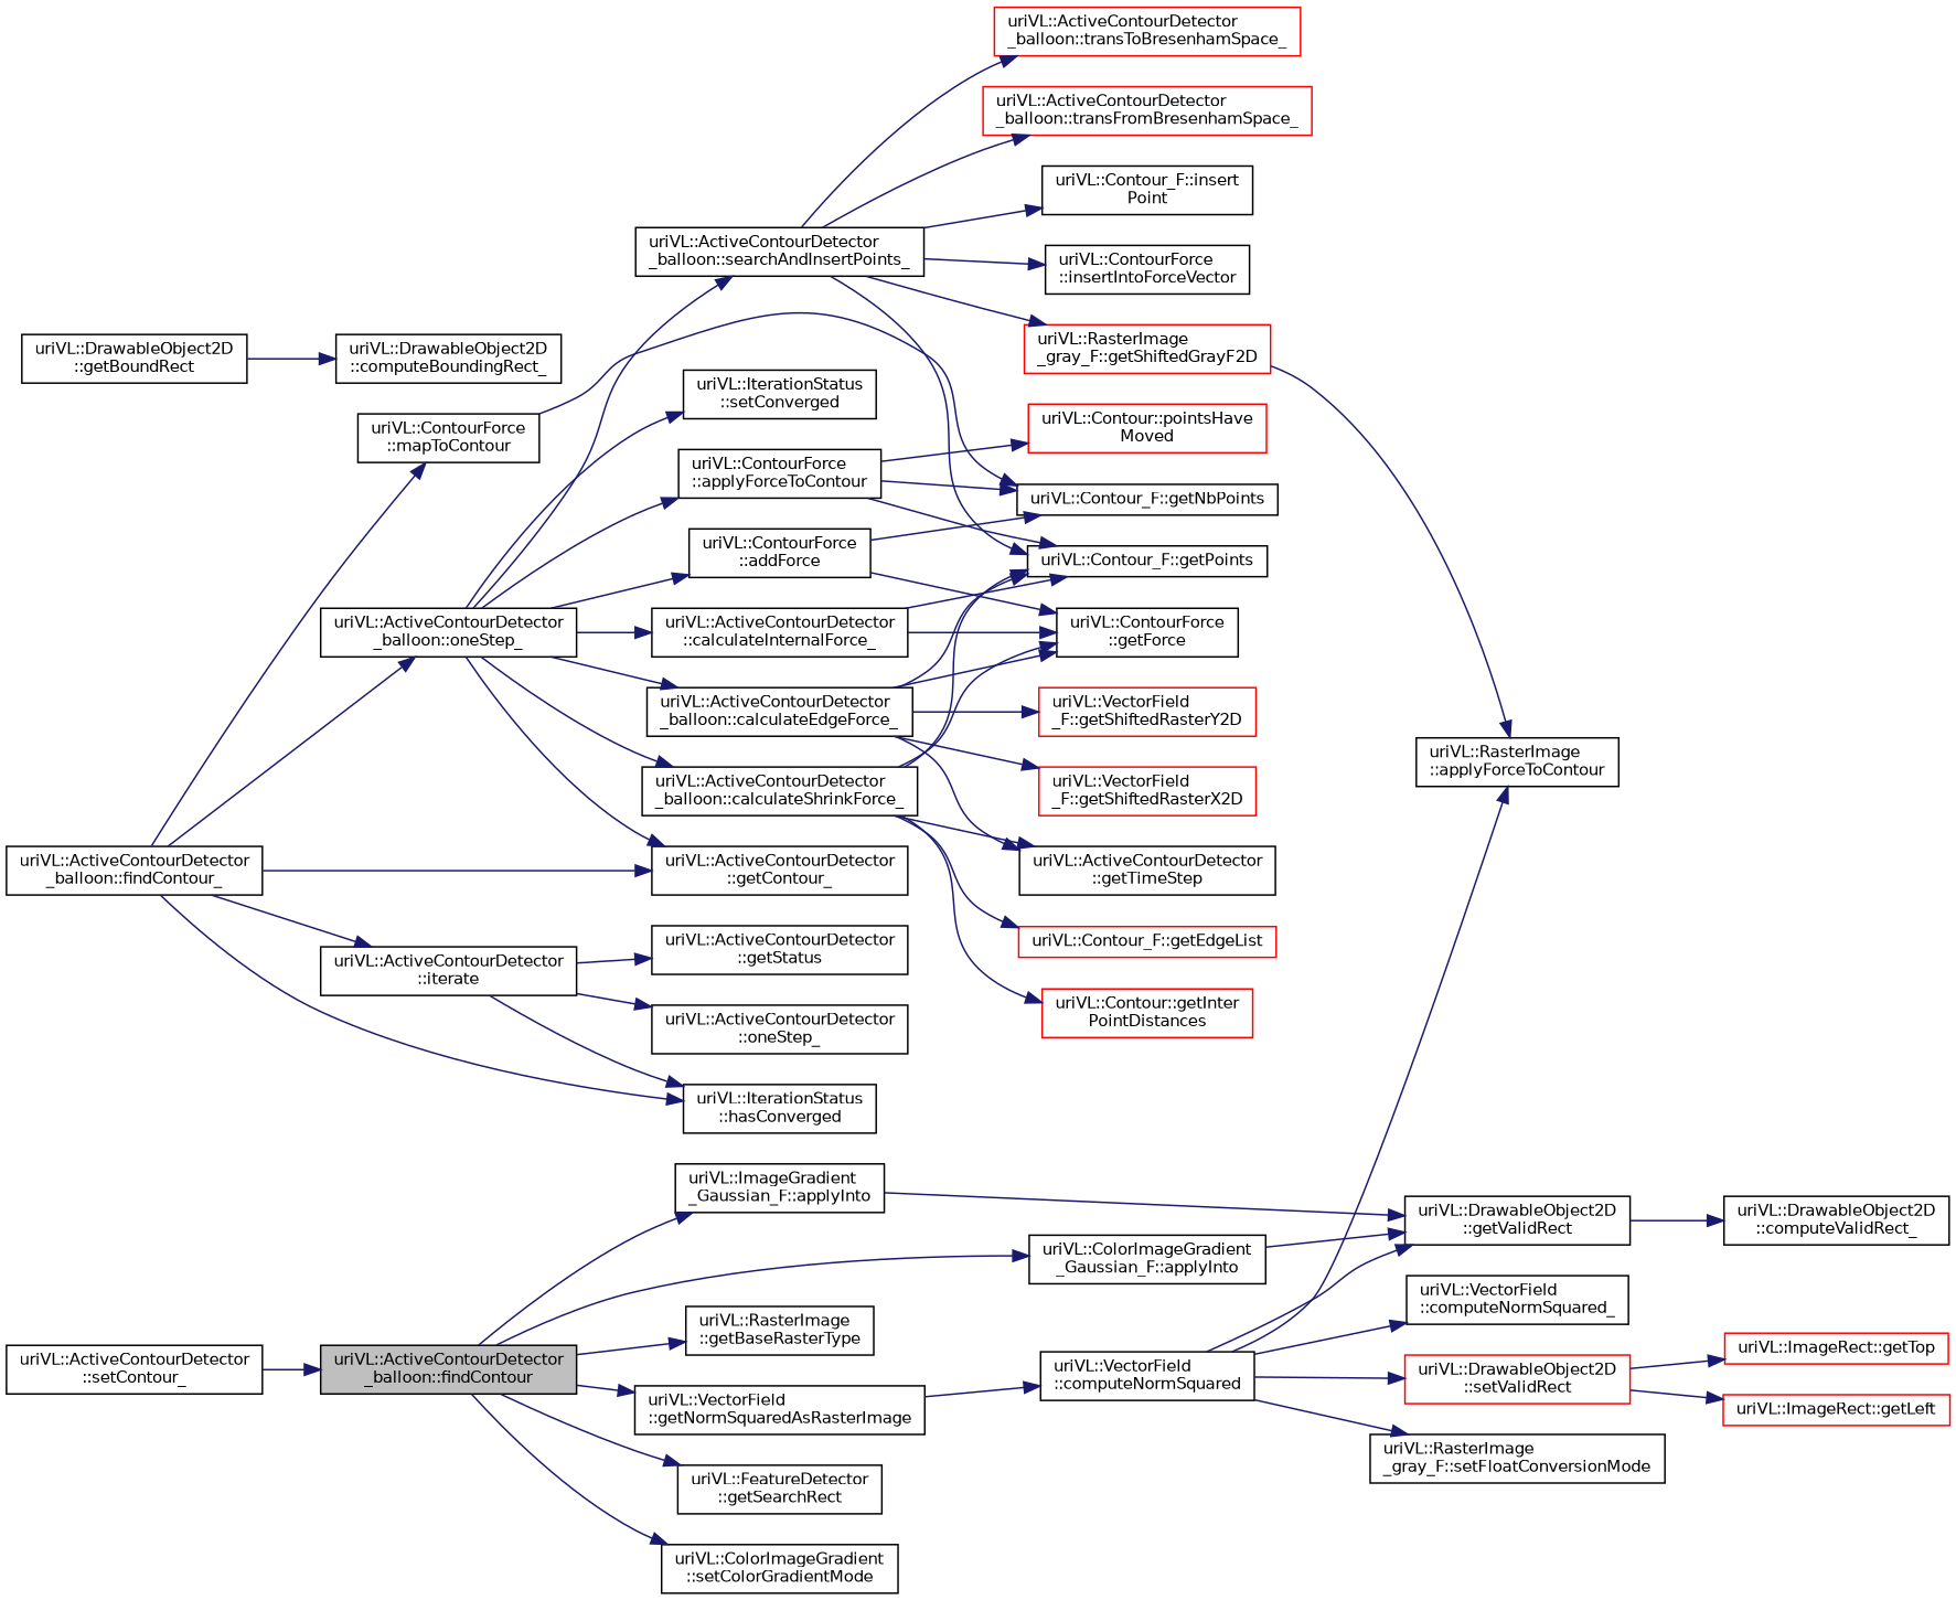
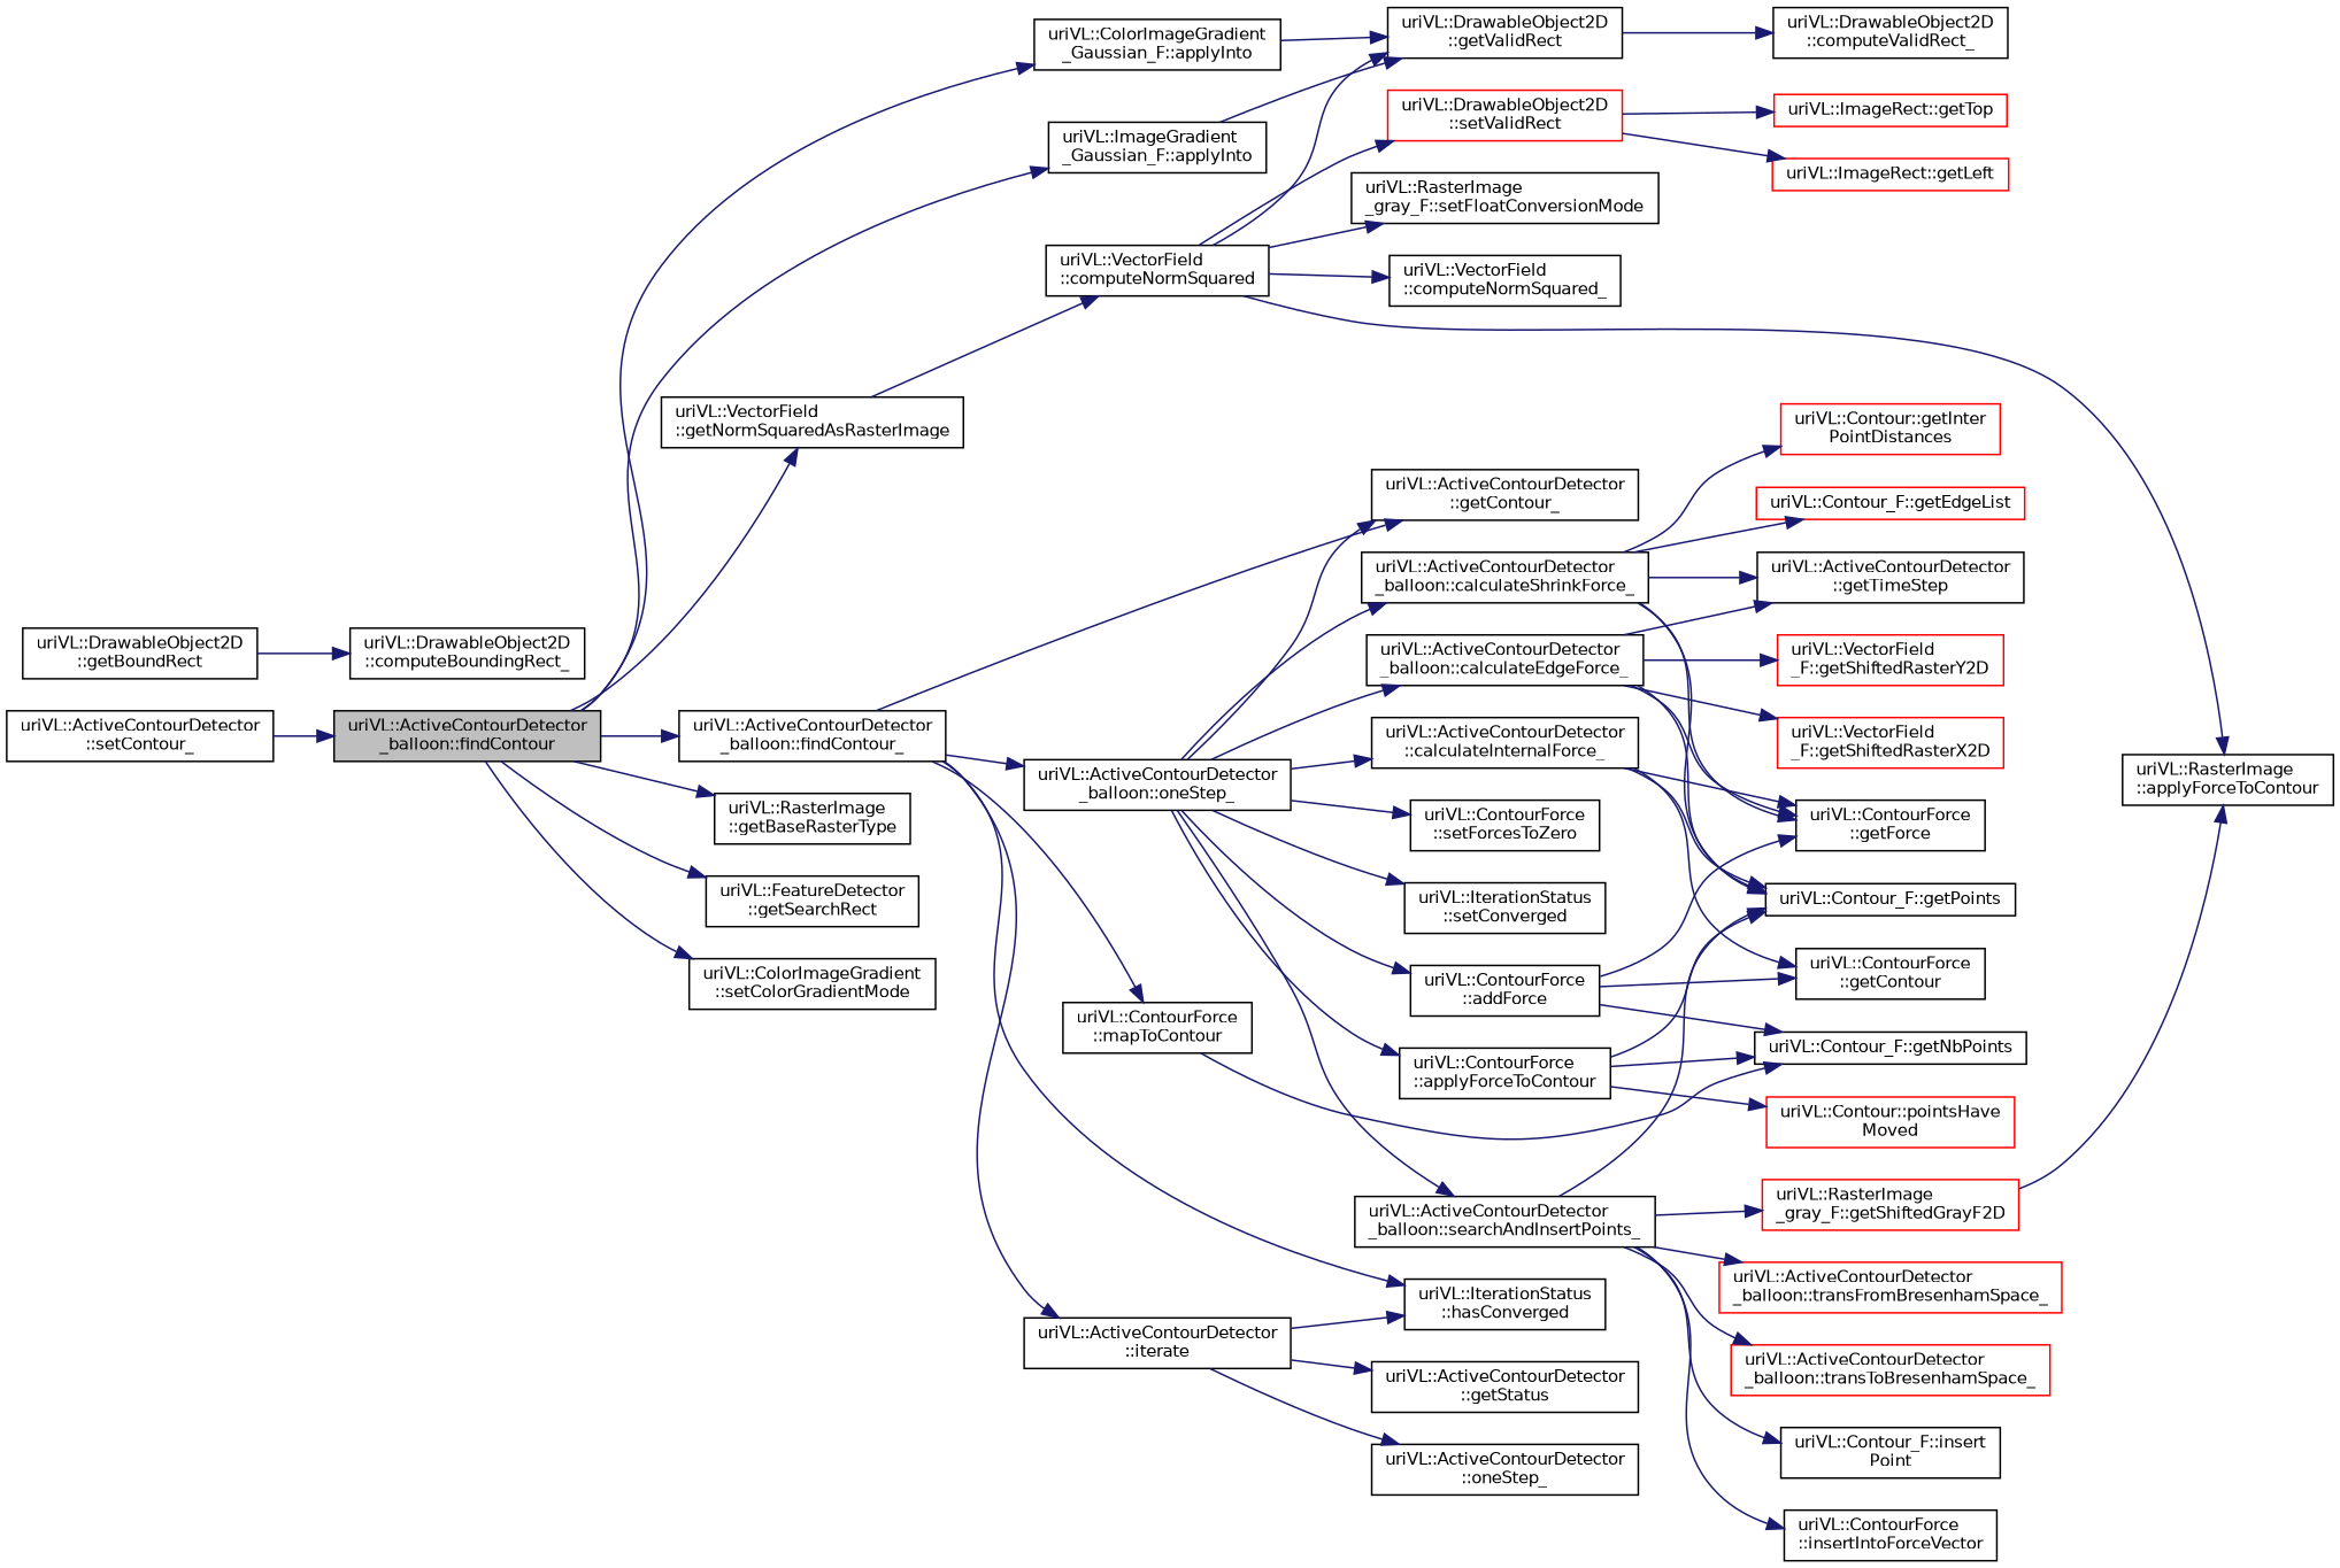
  digraph {
    rankdir=LR
    node [color=black fillcolor=white fontname=Helvetica fontsize=10 shape=record style=filled]
    edge [color=midnightblue fontname=Helvetica fontsize=10 labelfontname=Helvetica labelfontsize=10 style=solid]
    n1 [fillcolor=grey75 fontcolor=black height=0.2 label="uriVL::ActiveContourDetector\l_balloon::findContour" width=0.4]
    n2 [height=0.2 label="uriVL::ColorImageGradient\l_Gaussian_F::applyInto" width=0.4]
    n3 [height=0.2 label="uriVL::ImageGradient\l_Gaussian_F::applyInto" width=0.4]
    n4 [height=0.2 label="uriVL::ActiveContourDetector\l_balloon::findContour_" width=0.4]
    n5 [height=0.2 label="uriVL::RasterImage\l::getBaseRasterType" width=0.4]
    n6 [height=0.2 label="uriVL::VectorField\l::getNormSquaredAsRasterImage" width=0.4]
    n7 [height=0.2 label="uriVL::FeatureDetector\l::getSearchRect" width=0.4]
    n8 [height=0.2 label="uriVL::ColorImageGradient\l::setColorGradientMode" width=0.4]
    n9 [height=0.2 label="uriVL::DrawableObject2D\l::getValidRect" width=0.4]
    n10 [height=0.2 label="uriVL::ActiveContourDetector\l::getContour_" width=0.4]
    n11 [height=0.2 label="uriVL::ContourForce\l::mapToContour" width=0.4]
    n12 [height=0.2 label="uriVL::IterationStatus\l::hasConverged" width=0.4]
    n13 [height=0.2 label="uriVL::ActiveContourDetector\l_balloon::oneStep_" width=0.4]
    n14 [height=0.2 label="uriVL::ActiveContourDetector\l::iterate" width=0.4]
    n15 [height=0.2 label="uriVL::VectorField\l::computeNormSquared" width=0.4]
    n16 [height=0.2 label="uriVL::ActiveContourDetector\l::setContour_" width=0.4]
    n17 [height=0.2 label="uriVL::DrawableObject2D\l::computeValidRect_" width=0.4]
    n18 [height=0.2 label="uriVL::Contour_F::getNbPoints" width=0.4]
    n19 [height=0.2 label="uriVL::ActiveContourDetector\l::calculateInternalForce_" width=0.4]
    n20 [height=0.2 label="uriVL::ActiveContourDetector\l_balloon::calculateEdgeForce_" width=0.4]
    n21 [height=0.2 label="uriVL::ActiveContourDetector\l_balloon::calculateShrinkForce_" width=0.4]
+   n22 [height=0.2 label="uriVL::ContourForce\l::setForcesToZero" width=0.4]
    n23 [height=0.2 label="uriVL::ContourForce\l::addForce" width=0.4]
    n24 [height=0.2 label="uriVL::ContourForce\l::applyForceToContour" width=0.4]
    n25 [height=0.2 label="uriVL::IterationStatus\l::setConverged" width=0.4]
    n26 [height=0.2 label="uriVL::ActiveContourDetector\l_balloon::searchAndInsertPoints_" width=0.4]
    n27 [height=0.2 label="uriVL::ActiveContourDetector\l::getStatus" width=0.4]
    n28 [height=0.2 label="uriVL::ActiveContourDetector\l::oneStep_" width=0.4]
+   n29 [height=0.2 label="uriVL::ContourForce\l::getContour" width=0.4]
    n30 [height=0.2 label="uriVL::ContourForce\l::getForce" width=0.4]
    n31 [height=0.2 label="uriVL::Contour_F::getPoints" width=0.4]
    n32 [color=red height=0.2 label="uriVL::VectorField\l_F::getShiftedRasterX2D" width=0.4]
    n33 [color=red height=0.2 label="uriVL::VectorField\l_F::getShiftedRasterY2D" width=0.4]
    n34 [height=0.2 label="uriVL::ActiveContourDetector\l::getTimeStep" width=0.4]
    n35 [color=red height=0.2 label="uriVL::Contour_F::getEdgeList" width=0.4]
    n36 [color=red height=0.2 label="uriVL::Contour::getInter\lPointDistances" width=0.4]
    n37 [color=red height=0.2 label="uriVL::Contour::pointsHave\lMoved" width=0.4]
    n38 [color=red height=0.2 label="uriVL::RasterImage\l_gray_F::getShiftedGrayF2D" width=0.4]
    n39 [color=red height=0.2 label="uriVL::ActiveContourDetector\l_balloon::transToBresenhamSpace_" width=0.4]
    n40 [color=red height=0.2 label="uriVL::ActiveContourDetector\l_balloon::transFromBresenhamSpace_" width=0.4]
    n41 [height=0.2 label="uriVL::Contour_F::insert\lPoint" width=0.4]
    n42 [height=0.2 label="uriVL::ContourForce\l::insertIntoForceVector" width=0.4]
    n43 [height=0.2 label="uriVL::RasterImage\l::applyForceToContour" width=0.4]
    n44 [height=0.2 label="uriVL::VectorField\l::computeNormSquared_" width=0.4]
    n45 [color=red height=0.2 label="uriVL::DrawableObject2D\l::setValidRect" width=0.4]
    n46 [height=0.2 label="uriVL::RasterImage\l_gray_F::setFloatConversionMode" width=0.4]
    n47 [height=0.2 label="uriVL::DrawableObject2D\l::getBoundRect" width=0.4]
    n48 [height=0.2 label="uriVL::DrawableObject2D\l::computeBoundingRect_" width=0.4]
    n49 [color=red height=0.2 label="uriVL::ImageRect::getLeft" width=0.4]
    n50 [color=red height=0.2 label="uriVL::ImageRect::getTop" width=0.4]
    n1 -> n2
    n1 -> n3
+   n1 -> n4
    n1 -> n5
    n1 -> n6
    n1 -> n7
    n1 -> n8
    n2 -> n9
    n3 -> n9
    n4 -> n10
    n4 -> n11
    n4 -> n12
    n4 -> n13
    n4 -> n14
    n6 -> n15
    n9 -> n17
    n11 -> n18
    n13 -> n10
    n13 -> n19
    n13 -> n20
    n13 -> n21
+   n13 -> n22
    n13 -> n23
    n13 -> n24
    n13 -> n25
    n13 -> n26
    n14 -> n12
    n14 -> n27
    n14 -> n28
    n15 -> n9
    n15 -> n43
    n15 -> n44
    n15 -> n45
    n15 -> n46
    n16 -> n1
+   n19 -> n29
    n19 -> n30
    n19 -> n31
    n20 -> n30
    n20 -> n31
    n20 -> n32
    n20 -> n33
    n20 -> n34
    n21 -> n30
    n21 -> n31
    n21 -> n34
    n21 -> n35
    n21 -> n36
    n23 -> n18
+   n23 -> n29
    n23 -> n30
    n24 -> n18
    n24 -> n31
    n24 -> n37
    n26 -> n31
    n26 -> n38
    n26 -> n39
    n26 -> n40
    n26 -> n41
    n26 -> n42
    n38 -> n43
    n45 -> n49
    n45 -> n50
    n47 -> n48
  }
